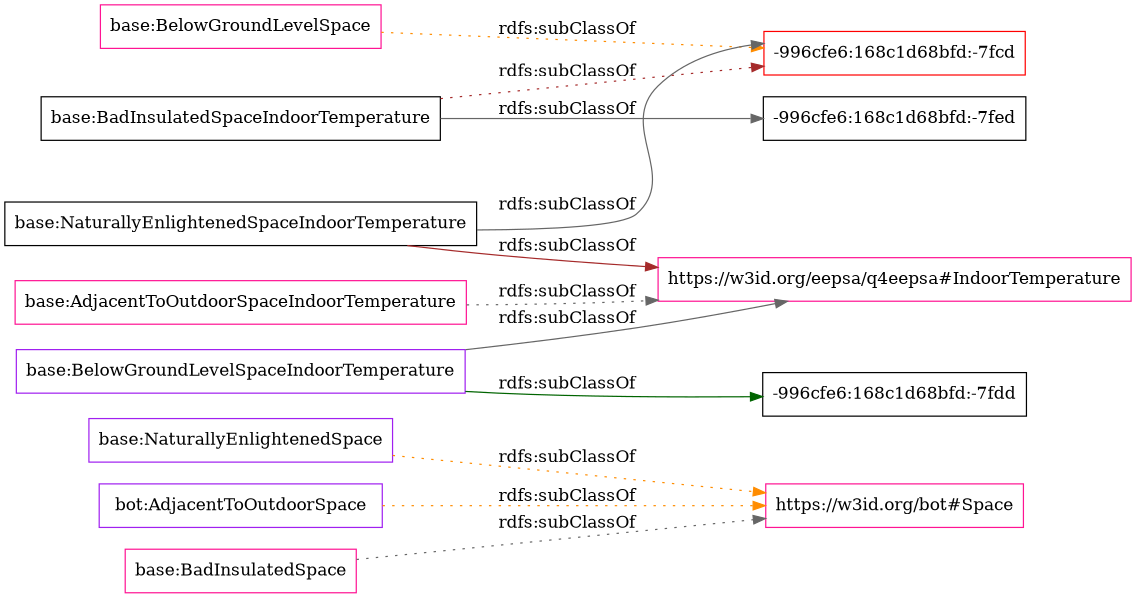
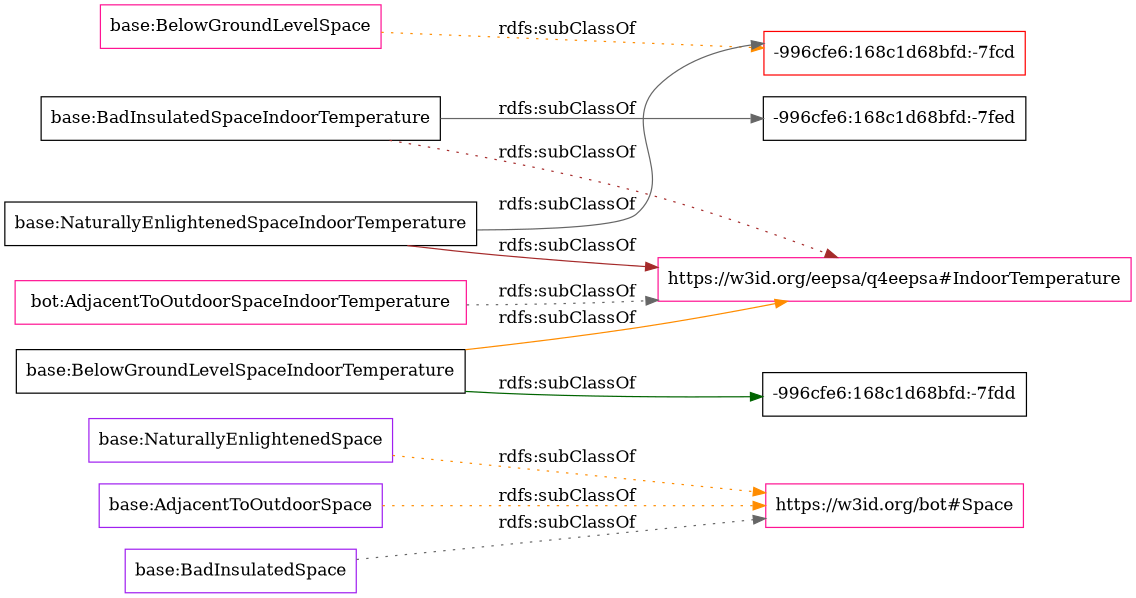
  digraph {
    rankdir=LR
    node [color=purple shape=rectangle]
    edge [color=gray40 style=dotted]
    "base:NaturallyEnlightenedSpace"
    "https://w3id.org/bot#Space" [color=deeppink]
    "base:BelowGroundLevelSpace" [color=deeppink]
    "-996cfe6:168c1d68bfd:-7fcd" [color=red]
-   "base:AdjacentToOutdoorSpace" [label="bot:AdjacentToOutdoorSpace"]
-   "base:BelowGroundLevelSpaceIndoorTemperature"
+   "base:AdjacentToOutdoorSpace"
+   "base:BelowGroundLevelSpaceIndoorTemperature" [color=black]
    "https://w3id.org/eepsa/q4eepsa#IndoorTemperature" [color=deeppink]
    "-996cfe6:168c1d68bfd:-7fdd" [color=black]
-   "base:AdjacentToOutdoorSpaceIndoorTemperature" [color=deeppink]
-   "base:BadInsulatedSpace" [color=deeppink]
+   "base:AdjacentToOutdoorSpaceIndoorTemperature" [color=deeppink label="bot:AdjacentToOutdoorSpaceIndoorTemperature"]
+   "base:BadInsulatedSpace"
    "base:NaturallyEnlightenedSpaceIndoorTemperature" [color=black]
    "base:BadInsulatedSpaceIndoorTemperature" [color=black]
    "-996cfe6:168c1d68bfd:-7fed" [color=black]
    "base:NaturallyEnlightenedSpace" -> "https://w3id.org/bot#Space" [color=darkorange label="rdfs:subClassOf"]
    "base:BelowGroundLevelSpace" -> "-996cfe6:168c1d68bfd:-7fcd" [color=darkorange label="rdfs:subClassOf"]
    "base:AdjacentToOutdoorSpace" -> "https://w3id.org/bot#Space" [color=darkorange label="rdfs:subClassOf"]
-   "base:BelowGroundLevelSpaceIndoorTemperature" -> "https://w3id.org/eepsa/q4eepsa#IndoorTemperature" [label="rdfs:subClassOf" style=solid]
+   "base:BelowGroundLevelSpaceIndoorTemperature" -> "https://w3id.org/eepsa/q4eepsa#IndoorTemperature" [color=darkorange label="rdfs:subClassOf" style=solid]
    "base:BelowGroundLevelSpaceIndoorTemperature" -> "-996cfe6:168c1d68bfd:-7fdd" [color=darkgreen label="rdfs:subClassOf" style=solid]
    "base:AdjacentToOutdoorSpaceIndoorTemperature" -> "https://w3id.org/eepsa/q4eepsa#IndoorTemperature" [label="rdfs:subClassOf"]
    "base:BadInsulatedSpace" -> "https://w3id.org/bot#Space" [label="rdfs:subClassOf"]
    "base:NaturallyEnlightenedSpaceIndoorTemperature" -> "-996cfe6:168c1d68bfd:-7fcd" [label="rdfs:subClassOf" style=solid]
    "base:NaturallyEnlightenedSpaceIndoorTemperature" -> "https://w3id.org/eepsa/q4eepsa#IndoorTemperature" [color=brown label="rdfs:subClassOf" style=solid]
-   "base:BadInsulatedSpaceIndoorTemperature" -> "-996cfe6:168c1d68bfd:-7fcd" [color=brown label="rdfs:subClassOf"]
+   "base:BadInsulatedSpaceIndoorTemperature" -> "https://w3id.org/eepsa/q4eepsa#IndoorTemperature" [color=brown label="rdfs:subClassOf"]
    "base:BadInsulatedSpaceIndoorTemperature" -> "-996cfe6:168c1d68bfd:-7fed" [label="rdfs:subClassOf" style=solid]
  }
